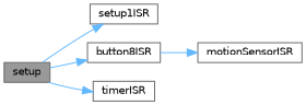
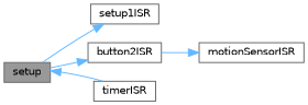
  digraph {
    rankdir=LR
    node [color=grey40 fillcolor=white fontname=Helvetica fontsize=10 shape=box style=filled]
    edge [color=steelblue1 fontname=Helvetica fontsize=10 labelfontname=Helvetica labelfontsize=10 style=solid]
    n1 [color=gray40 fillcolor=grey60 fontcolor=black height=0.2 label=setup width=0.4]
    n2 [height=0.2 label=setup1ISR width=0.4]
-   n3 [height=0.2 label=button8ISR width=0.4]
+   n3 [height=0.2 label=button2ISR width=0.4]
    n4 [height=0.2 label=timerISR width=0.4]
    n5 [height=0.2 label=motionSensorISR width=0.4]
    n1 -> n2
    n1 -> n3
-   n1 -> n4
+   n4 -> n1
    n3 -> n5
  }
